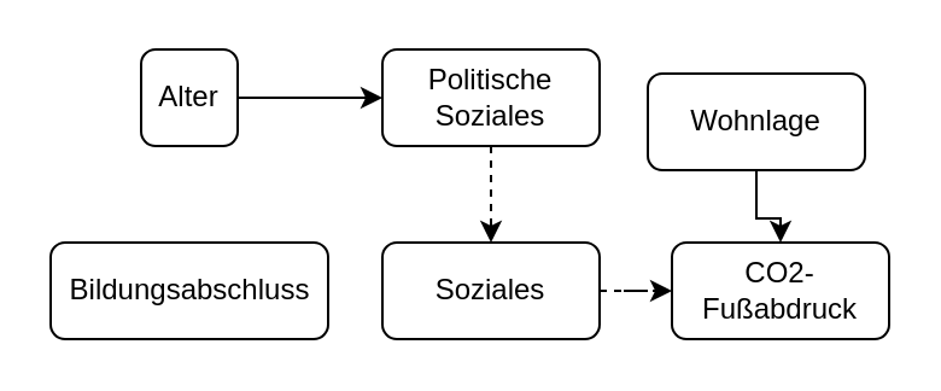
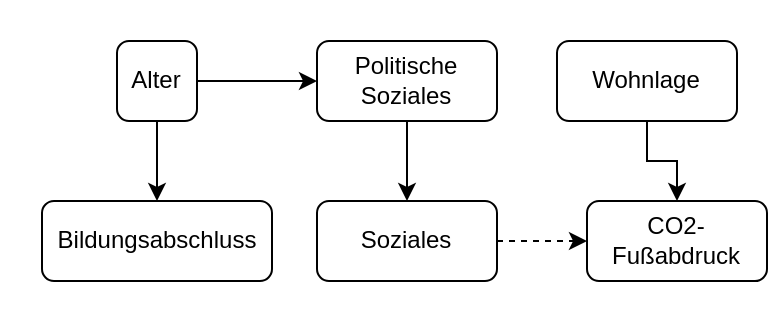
  <mxCell id="0" />
  <mxCell id="1" parent="0" />
+ <mxCell id="2" value="" style="edgeStyle=orthogonalEdgeStyle;rounded=0;orthogonalLoop=1;jettySize=auto;html=1;" edge="1" parent="1" source="4" target="5"><mxGeometry relative="1" as="geometry" /></mxCell>
  <mxCell id="3" value="" style="edgeStyle=orthogonalEdgeStyle;rounded=0;orthogonalLoop=1;jettySize=auto;html=1;" edge="1" parent="1" source="4" target="7"><mxGeometry relative="1" as="geometry" /></mxCell>
  <mxCell id="4" value="Alter" style="rounded=1;whiteSpace=wrap;html=1;" vertex="1" parent="1"><mxGeometry x="58" y="20" width="40" height="40" as="geometry" /></mxCell>
  <mxCell id="5" value="Bildungsabschluss" style="rounded=1;whiteSpace=wrap;html=1;" vertex="1" parent="1"><mxGeometry x="20.5" y="100" width="115" height="40" as="geometry" /></mxCell>
- <mxCell id="6" value="" style="edgeStyle=orthogonalEdgeStyle;rounded=0;orthogonalLoop=1;jettySize=auto;html=1;dashed=1;" edge="1" parent="1" source="7" target="9"><mxGeometry relative="1" as="geometry" /></mxCell>
+ <mxCell id="6" value="" style="edgeStyle=orthogonalEdgeStyle;rounded=0;orthogonalLoop=1;jettySize=auto;html=1;" edge="1" parent="1" source="7" target="9"><mxGeometry relative="1" as="geometry" /></mxCell>
  <mxCell id="7" value="Politische Soziales" style="rounded=1;whiteSpace=wrap;html=1;" vertex="1" parent="1"><mxGeometry x="158" y="20" width="90" height="40" as="geometry" /></mxCell>
  <mxCell id="8" value="" style="edgeStyle=orthogonalEdgeStyle;rounded=0;orthogonalLoop=1;jettySize=auto;html=1;dashed=1;" edge="1" parent="1" source="9" target="12"><mxGeometry relative="1" as="geometry" /></mxCell>
  <mxCell id="9" value="Soziales" style="rounded=1;whiteSpace=wrap;html=1;" vertex="1" parent="1"><mxGeometry x="158" y="100" width="90" height="40" as="geometry" /></mxCell>
  <mxCell id="10" value="" style="edgeStyle=orthogonalEdgeStyle;rounded=0;orthogonalLoop=1;jettySize=auto;html=1;" edge="1" parent="1" source="11" target="12"><mxGeometry relative="1" as="geometry" /></mxCell>
- <mxCell id="11" value="Wohnlage" style="rounded=1;whiteSpace=wrap;html=1;" vertex="1" parent="1"><mxGeometry x="268" y="30" width="90" height="40" as="geometry" /></mxCell>
- <mxCell id="12" value="CO2-Fußabdruck" style="rounded=1;whiteSpace=wrap;html=1;" vertex="1" parent="1"><mxGeometry x="278" y="100" width="90" height="40" as="geometry" /></mxCell>
+ <mxCell id="11" value="Wohnlage" style="rounded=1;whiteSpace=wrap;html=1;" vertex="1" parent="1"><mxGeometry x="278" y="20" width="90" height="40" as="geometry" /></mxCell>
+ <mxCell id="12" value="CO2-Fußabdruck" style="rounded=1;whiteSpace=wrap;html=1;" vertex="1" parent="1"><mxGeometry x="293" y="100" width="90" height="40" as="geometry" /></mxCell>
